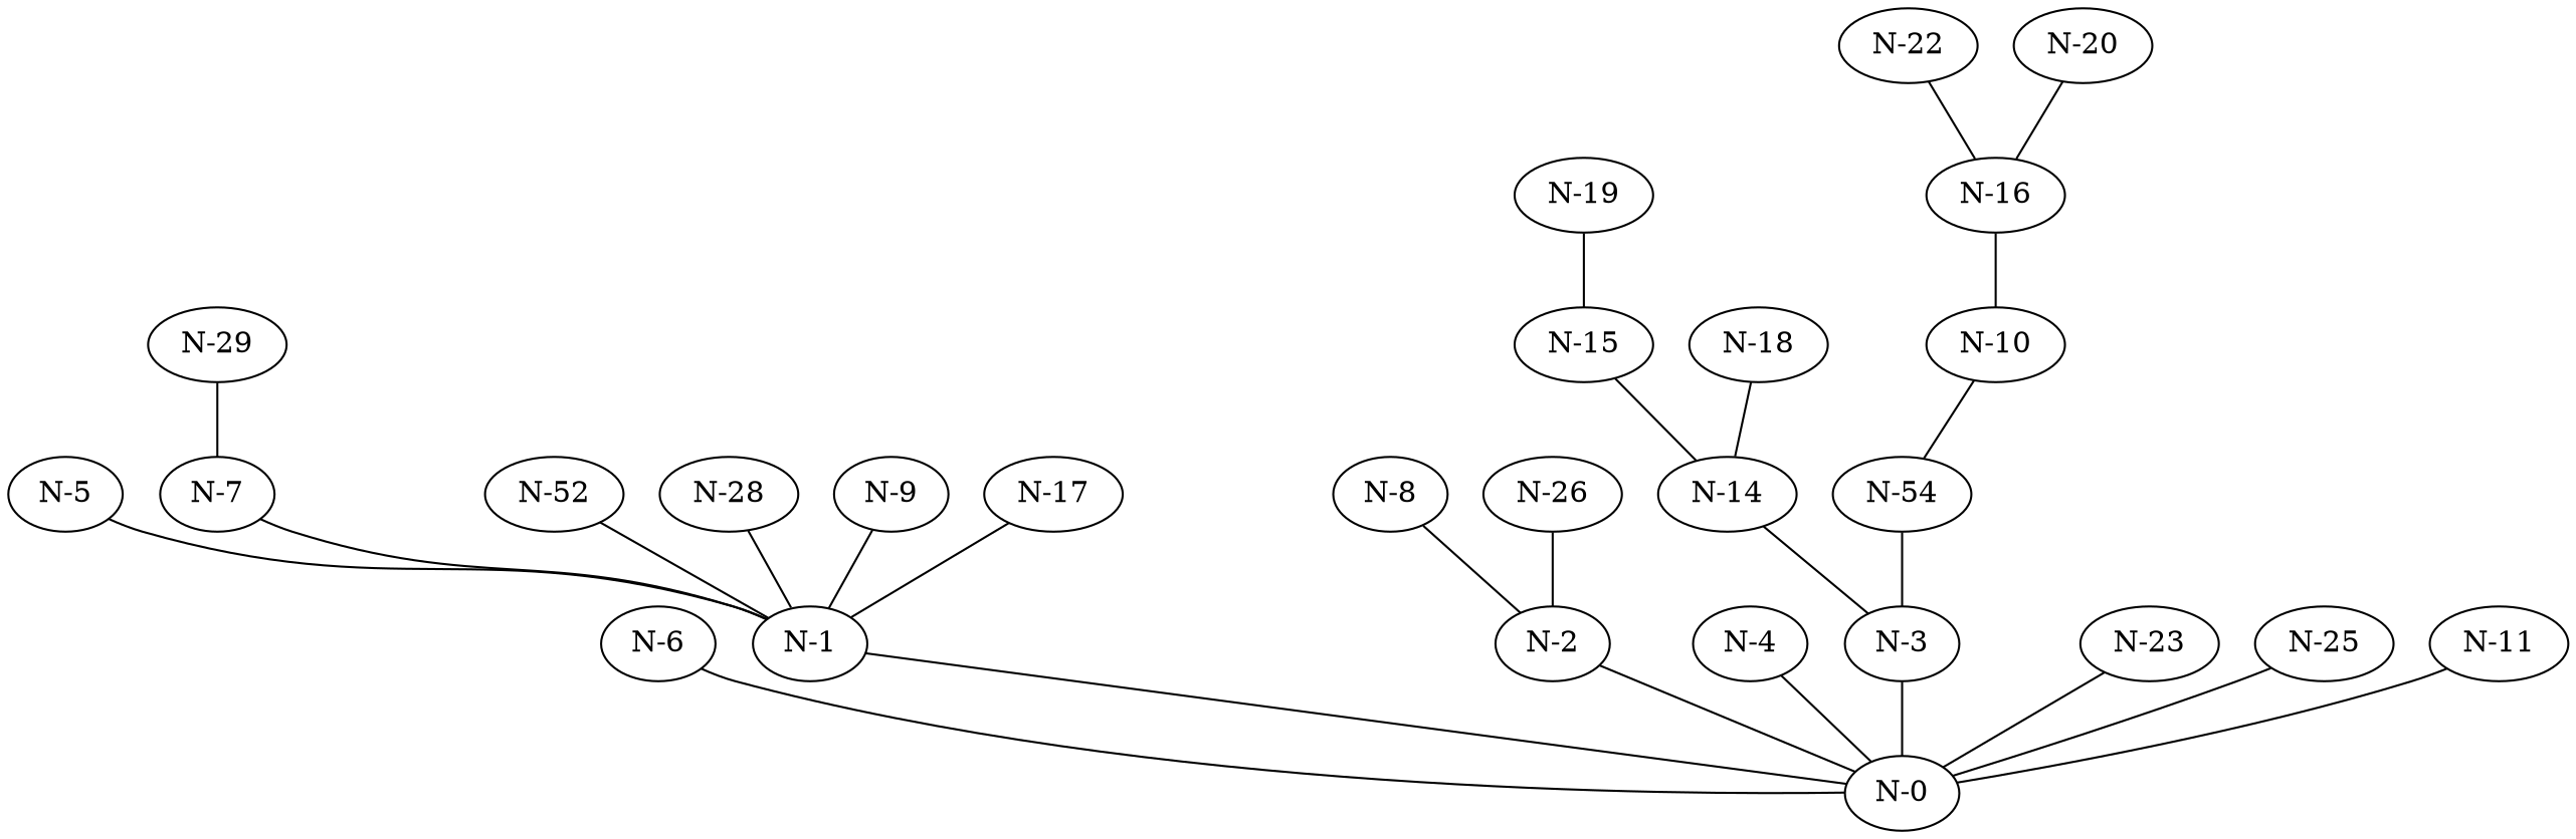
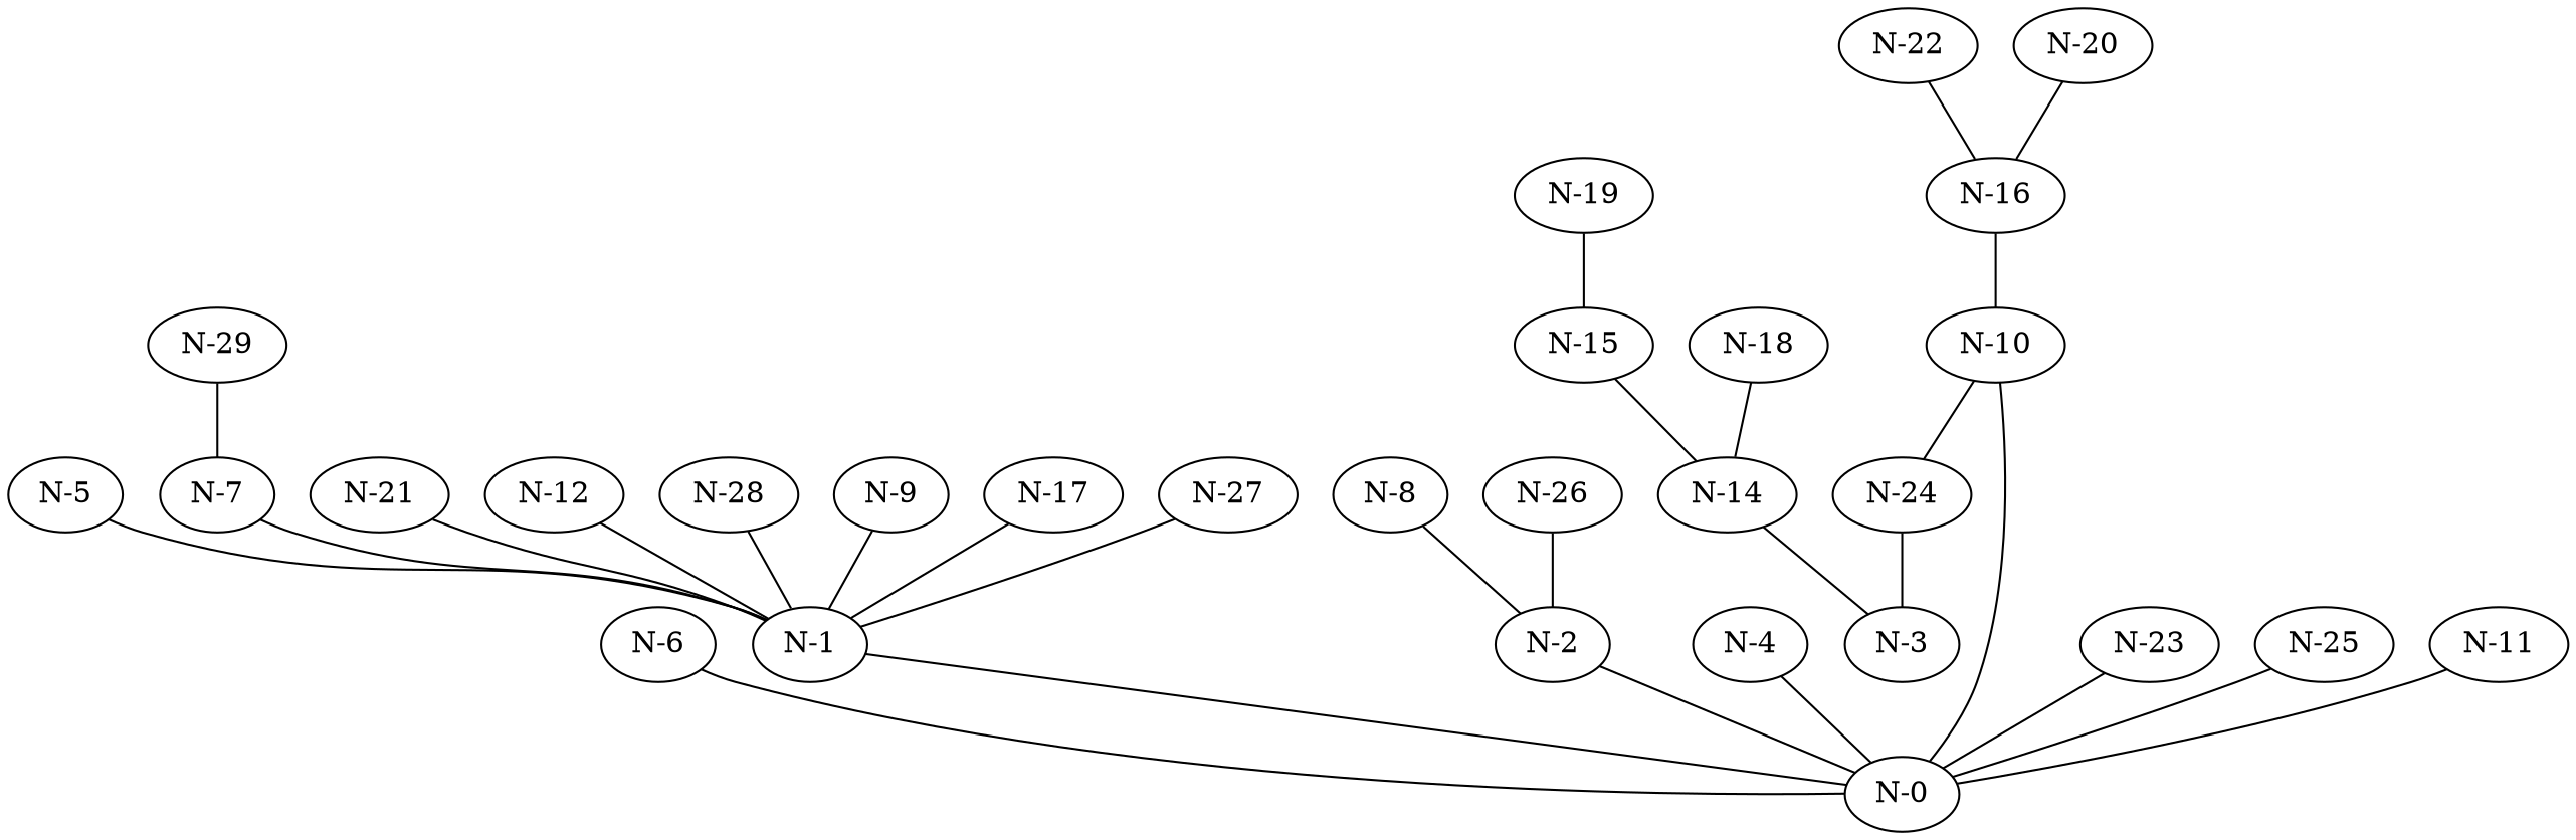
  graph {
    "N-6"
    "N-0"
    "N-5"
    "N-1"
    "N-7"
    "N-8"
    "N-2"
    "N-4"
    "N-16"
    "N-10"
-   "N-24" [label="N-54"]
+   "N-24"
    "N-23"
    "N-25"
+   "N-21"
    "N-3"
-   "N-12" [label="N-52"]
+   "N-12"
    "N-14"
    "N-28"
    "N-9"
    "N-11"
    "N-15"
    "N-18"
    "N-17"
    "N-22"
    "N-19"
    "N-29"
    "N-20"
+   "N-27"
    "N-26"
    "N-6" -- "N-0"
    "N-5" -- "N-1"
    "N-1" -- "N-0"
    "N-7" -- "N-1"
    "N-8" -- "N-2"
    "N-2" -- "N-0"
    "N-4" -- "N-0"
    "N-16" -- "N-10"
    "N-10" -- "N-24"
    "N-24" -- "N-3"
    "N-23" -- "N-0"
    "N-25" -- "N-0"
-   "N-3" -- "N-0"
+   "N-21" -- "N-1"
+   "N-10" -- "N-0"
    "N-12" -- "N-1"
    "N-14" -- "N-3"
    "N-28" -- "N-1"
    "N-9" -- "N-1"
    "N-11" -- "N-0"
    "N-15" -- "N-14"
    "N-18" -- "N-14"
    "N-17" -- "N-1"
    "N-22" -- "N-16"
    "N-19" -- "N-15"
    "N-29" -- "N-7"
    "N-20" -- "N-16"
+   "N-27" -- "N-1"
    "N-26" -- "N-2"
  }
